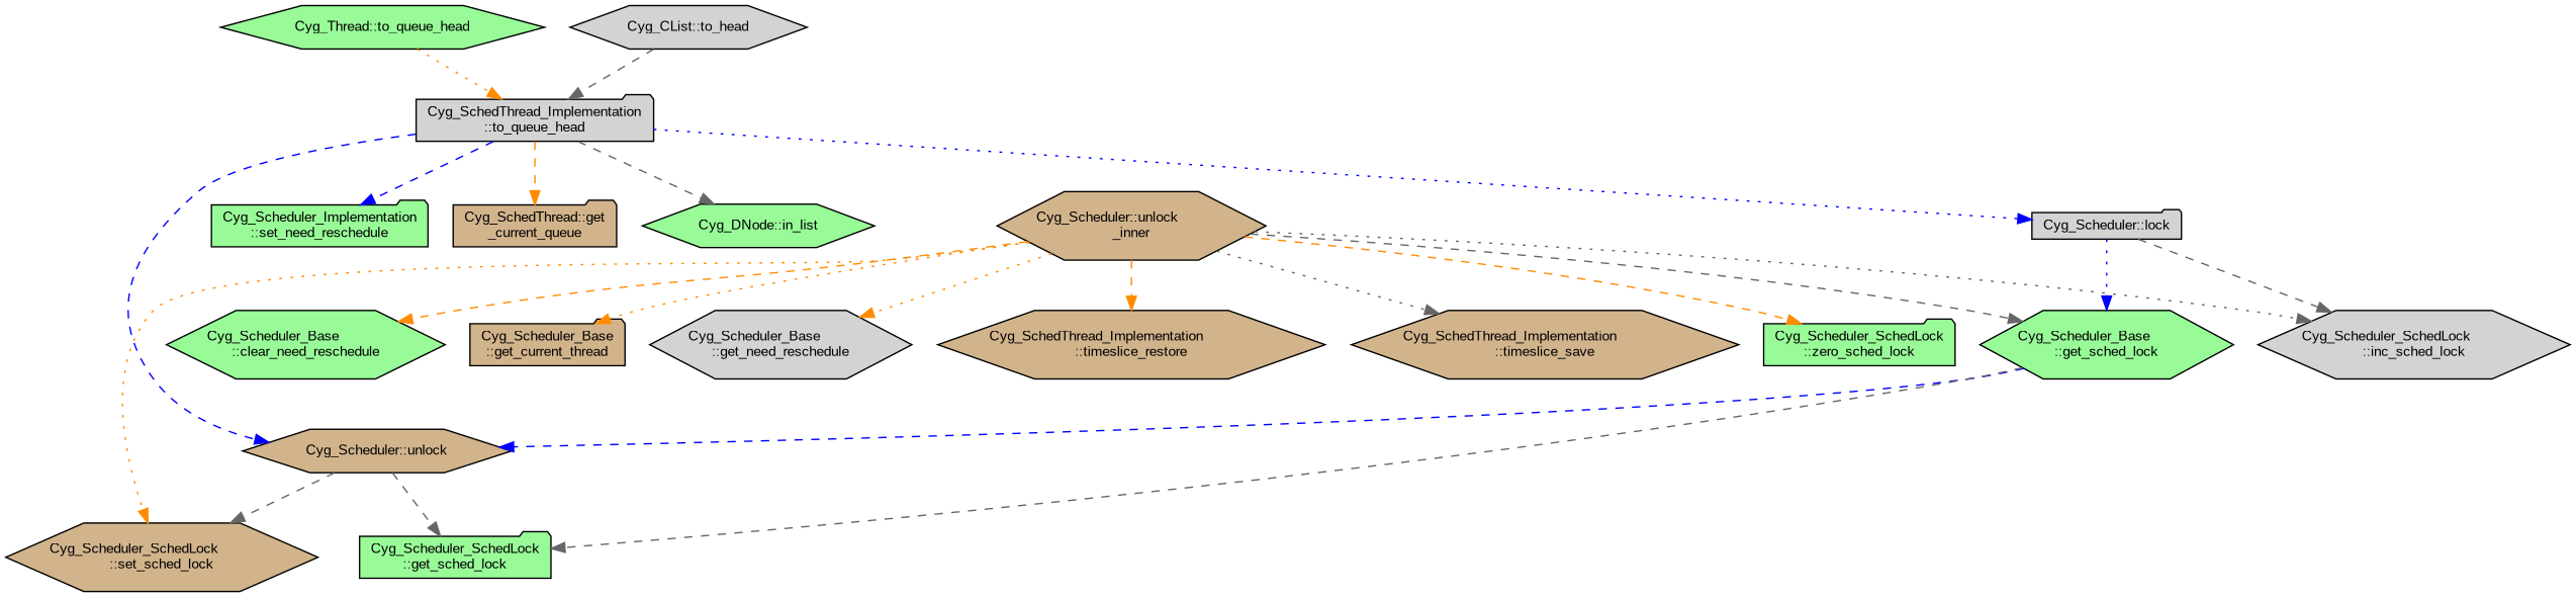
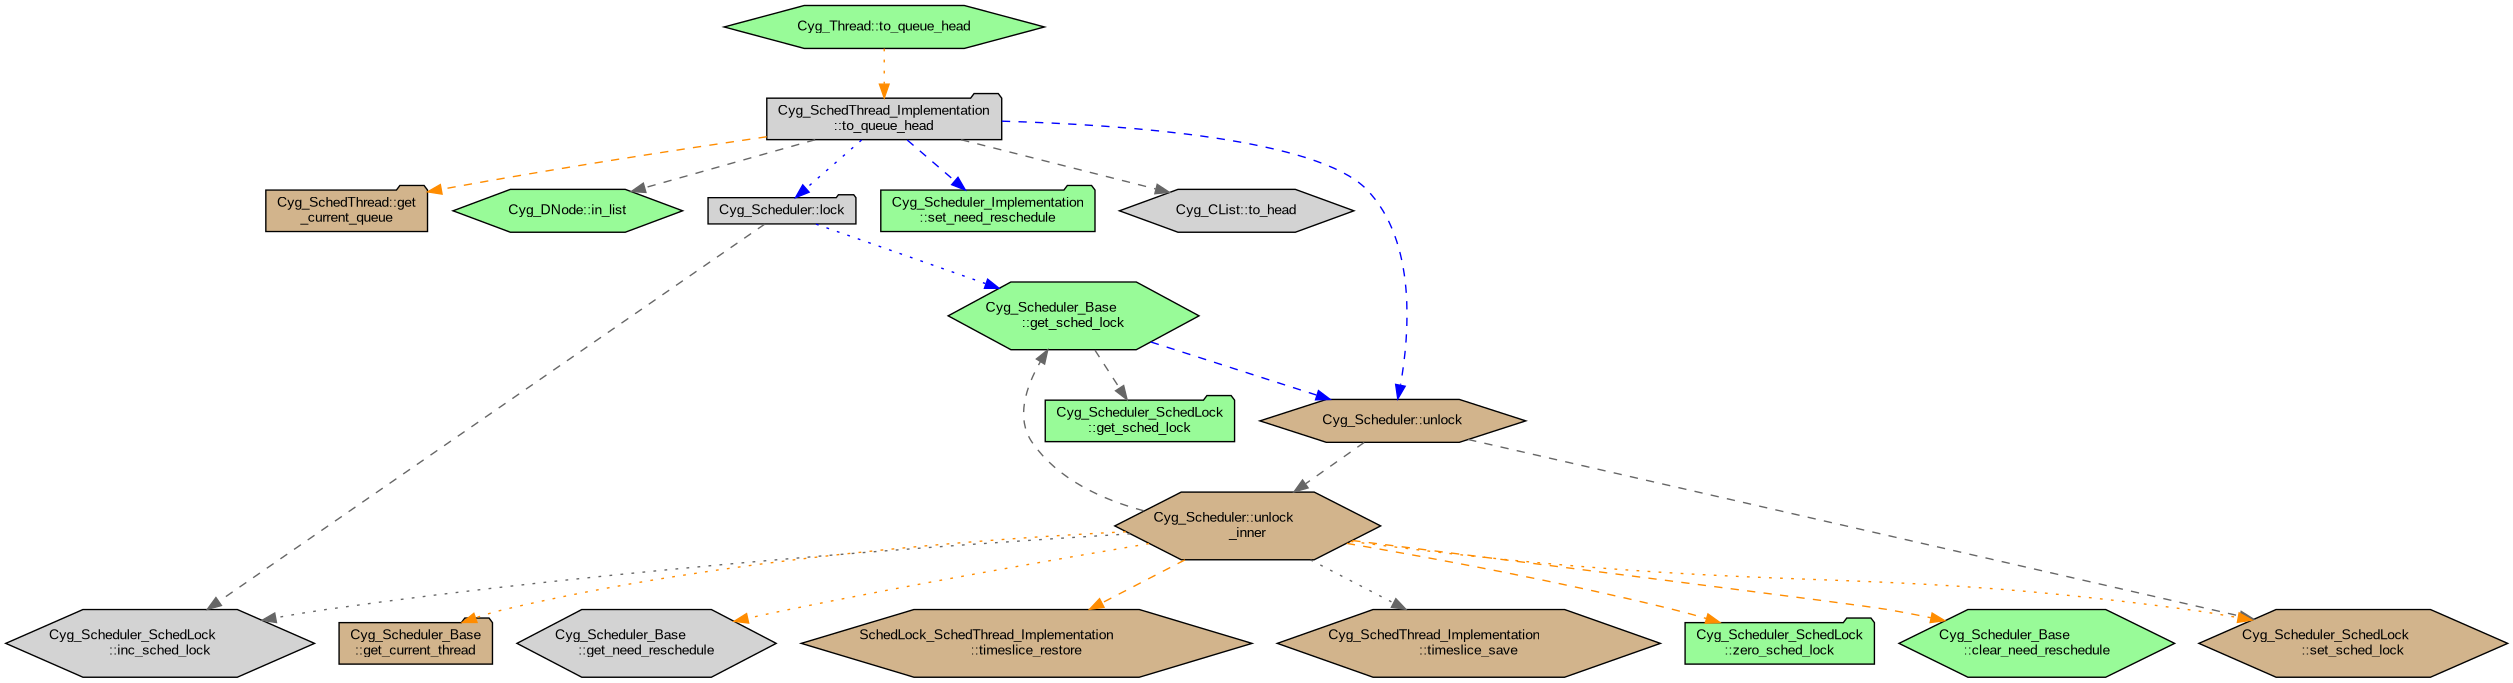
  digraph {
    fontname="Liberation Sans"
    rankdir=TB
    node [color=black fillcolor=palegreen fontname="Liberation Sans" fontsize=10 shape=hexagon style=filled]
    edge [color=gray40 fontname="Liberation Sans" fontsize=10 labelfontname=Helvetica labelfontsize=10 style=dashed]
    n1 [fontcolor=black height=0.2 label="Cyg_Thread::to_queue_head" width=0.4]
    n2 [fillcolor=lightgrey height=0.2 label="Cyg_SchedThread_Implementation\l::to_queue_head" shape=folder width=0.4]
    n3 [fillcolor=tan height=0.2 label="Cyg_SchedThread::get\l_current_queue" shape=folder width=0.4]
    n4 [height=0.2 label="Cyg_DNode::in_list" width=0.4]
    n5 [fillcolor=lightgrey height=0.2 label="Cyg_Scheduler::lock" shape=folder width=0.4]
    n6 [height=0.2 label="Cyg_Scheduler_Implementation\l::set_need_reschedule" shape=folder width=0.4]
    n7 [fillcolor=lightgrey height=0.2 label="Cyg_CList::to_head" width=0.4]
    n8 [fillcolor=tan height=0.2 label="Cyg_Scheduler::unlock" width=0.4]
    n9 [height=0.2 label="Cyg_Scheduler_Base\l::get_sched_lock" width=0.4]
    n10 [fillcolor=lightgrey height=0.2 label="Cyg_Scheduler_SchedLock\l::inc_sched_lock" width=0.4]
    n11 [fillcolor=tan height=0.2 label="Cyg_Scheduler_SchedLock\l::set_sched_lock" width=0.4]
    n12 [fillcolor=tan height=0.2 label="Cyg_Scheduler::unlock\l_inner" width=0.4]
    n13 [height=0.2 label="Cyg_Scheduler_SchedLock\l::get_sched_lock" shape=folder width=0.4]
    n14 [height=0.2 label="Cyg_Scheduler_Base\l::clear_need_reschedule" width=0.4]
    n15 [fillcolor=tan height=0.2 label="Cyg_Scheduler_Base\l::get_current_thread" shape=folder width=0.4]
    n16 [fillcolor=lightgrey height=0.2 label="Cyg_Scheduler_Base\l::get_need_reschedule" width=0.4]
-   n17 [fillcolor=tan height=0.2 label="Cyg_SchedThread_Implementation\l::timeslice_restore" width=0.4]
+   n17 [fillcolor=tan height=0.2 label="SchedLock_SchedThread_Implementation\l::timeslice_restore" width=0.4]
    n18 [fillcolor=tan height=0.2 label="Cyg_SchedThread_Implementation\l::timeslice_save" width=0.4]
    n19 [height=0.2 label="Cyg_Scheduler_SchedLock\l::zero_sched_lock" shape=folder width=0.4]
    n1 -> n2 [color=darkorange style=dotted]
    n2 -> n3 [color=darkorange]
    n2 -> n4
    n2 -> n5 [color=blue style=dotted]
    n2 -> n6 [color=blue]
-   n7 -> n2
+   n2 -> n7
    n2 -> n8 [color=blue]
    n5 -> n9 [color=blue style=dotted]
    n5 -> n10
    n8 -> n11
-   n8 -> n13
+   n8 -> n12
    n9 -> n8 [color=blue]
    n9 -> n13
    n12 -> n9
    n12 -> n10 [style=dotted]
    n12 -> n11 [color=darkorange style=dotted]
    n12 -> n14 [color=darkorange]
    n12 -> n15 [color=darkorange style=dotted]
    n12 -> n16 [color=darkorange style=dotted]
    n12 -> n17 [color=darkorange]
    n12 -> n18 [style=dotted]
    n12 -> n19 [color=darkorange]
  }
